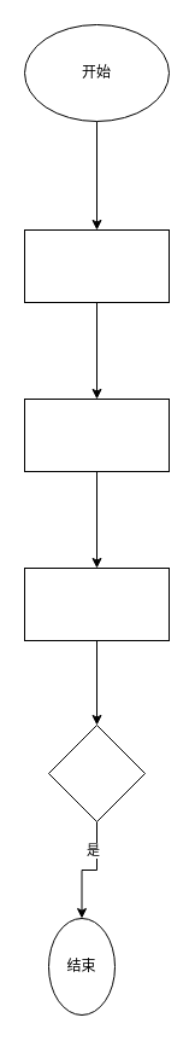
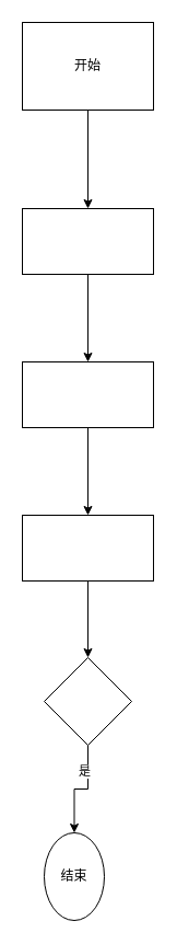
  <mxCell id="0" />
  <mxCell id="1" parent="0" />
  <mxCell id="2" value="" style="edgeStyle=orthogonalEdgeStyle;rounded=0;orthogonalLoop=1;jettySize=auto;html=1;" parent="1" source="3" target="5" edge="1"><mxGeometry relative="1" as="geometry" /></mxCell>
- <mxCell id="3" value="开始" style="ellipse;whiteSpace=wrap;html=1;" parent="1" vertex="1"><mxGeometry x="20" y="20" width="120" height="80" as="geometry" /></mxCell>
+ <mxCell id="3" value="开始" style="whiteSpace=wrap;html=1;rounded=0;" parent="1" vertex="1"><mxGeometry x="20" y="20" width="120" height="80" as="geometry" /></mxCell>
  <mxCell id="4" value="" style="edgeStyle=orthogonalEdgeStyle;rounded=0;orthogonalLoop=1;jettySize=auto;html=1;" edge="1" parent="1" source="5" target="7"><mxGeometry relative="1" as="geometry" /></mxCell>
  <mxCell id="5" value="" style="whiteSpace=wrap;html=1;" parent="1" vertex="1"><mxGeometry x="20" y="190" width="120" height="60" as="geometry" /></mxCell>
  <mxCell id="6" value="" style="edgeStyle=orthogonalEdgeStyle;rounded=0;orthogonalLoop=1;jettySize=auto;html=1;" edge="1" parent="1" source="7" target="9"><mxGeometry relative="1" as="geometry" /></mxCell>
  <mxCell id="7" value="" style="whiteSpace=wrap;html=1;" vertex="1" parent="1"><mxGeometry x="20" y="330" width="120" height="60" as="geometry" /></mxCell>
  <mxCell id="8" value="" style="edgeStyle=orthogonalEdgeStyle;rounded=0;orthogonalLoop=1;jettySize=auto;html=1;" edge="1" parent="1" source="9" target="12"><mxGeometry relative="1" as="geometry" /></mxCell>
  <mxCell id="9" value="" style="whiteSpace=wrap;html=1;" vertex="1" parent="1"><mxGeometry x="20" y="470" width="120" height="60" as="geometry" /></mxCell>
  <mxCell id="10" value="" style="edgeStyle=orthogonalEdgeStyle;rounded=0;orthogonalLoop=1;jettySize=auto;html=1;" edge="1" parent="1" source="12" target="13"><mxGeometry relative="1" as="geometry" /></mxCell>
  <mxCell id="11" value="是" style="edgeLabel;html=1;align=center;verticalAlign=middle;resizable=0;points=[];" vertex="1" connectable="0" parent="10"><mxGeometry x="-0.5" y="-4" relative="1" as="geometry"><mxPoint as="offset" /></mxGeometry></mxCell>
  <mxCell id="12" value="" style="rhombus;whiteSpace=wrap;html=1;" vertex="1" parent="1"><mxGeometry x="40" y="600" width="80" height="80" as="geometry" /></mxCell>
  <mxCell id="13" value="结束" style="ellipse;whiteSpace=wrap;html=1;" vertex="1" parent="1"><mxGeometry x="40" y="760" width="55" height="80" as="geometry" /></mxCell>
